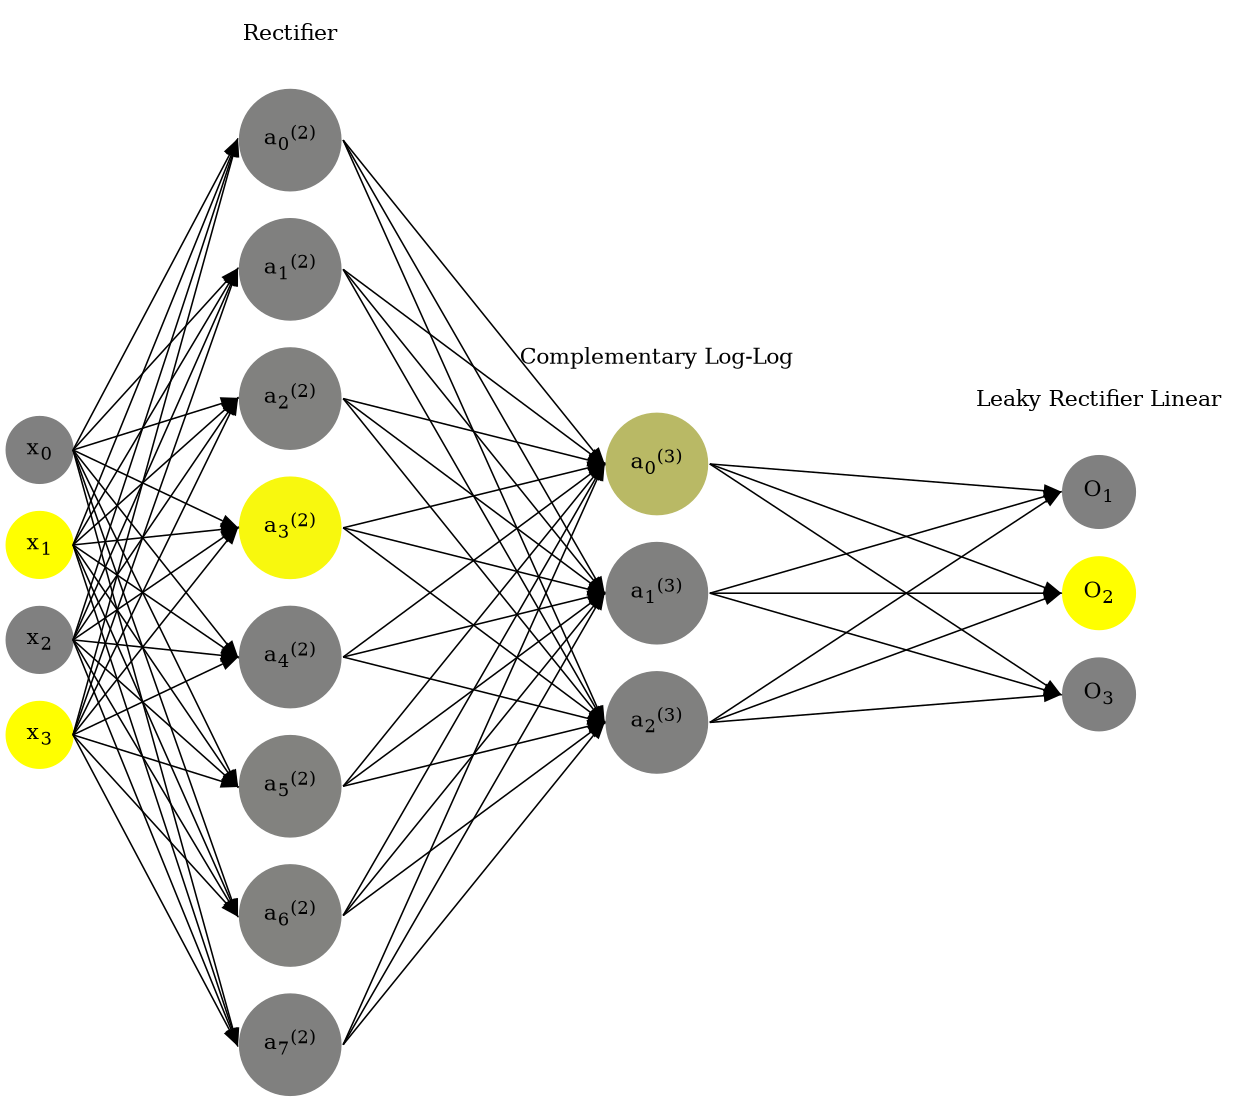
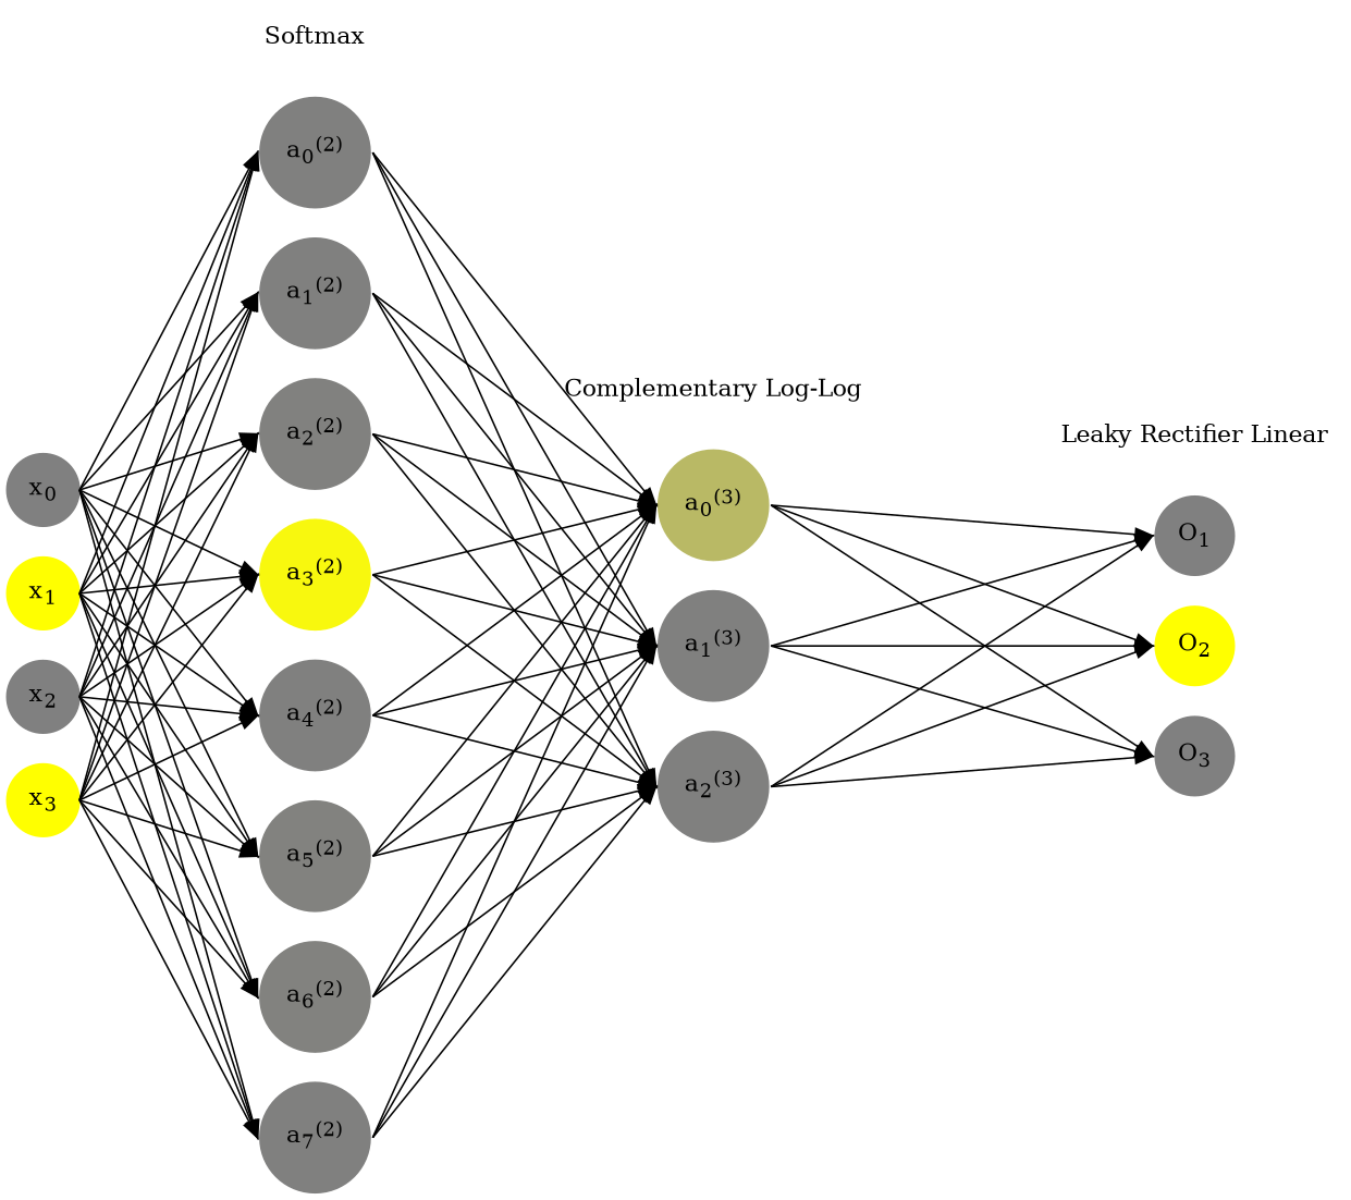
  digraph {
    rankdir=LR
    ranksep=1.4
    splines=false
    node [color="0.1667, 0.0, 0.5" fillcolor="0.1667, 0.0, 0.5" shape=circle style=filled]
    edge [headport=w style=solid tailport=e]
    n1 [label=<x<sub>0</sub>>]
    n2 [color="0.1667, 1.0, 1.0" fillcolor="0.1667, 1.0, 1.0" label=<x<sub>1</sub>>]
    n3 [label=<x<sub>2</sub>>]
    n4 [color="0.1667, 1.0, 1.0" fillcolor="0.1667, 1.0, 1.0" label=<x<sub>3</sub>>]
    n5 [color="0.1667, 0.000147, 0.500073" fillcolor="0.1667, 0.000147, 0.500073" label=<a<sub>0</sub><sup>(2)</sup>>]
    n6 [color="0.1667, 0.005357, 0.502679" fillcolor="0.1667, 0.005357, 0.502679" label=<a<sub>1</sub><sup>(2)</sup>>]
    n7 [color="0.1667, 0.008726, 0.504363" fillcolor="0.1667, 0.008726, 0.504363" label=<a<sub>2</sub><sup>(2)</sup>>]
    n8 [color="0.1667, 0.943568, 0.971784" fillcolor="0.1667, 0.943568, 0.971784" label=<a<sub>3</sub><sup>(2)</sup>>]
    n9 [color="0.1667, 0.001457, 0.500729" fillcolor="0.1667, 0.001457, 0.500729" label=<a<sub>4</sub><sup>(2)</sup>>]
    n10 [color="0.1667, 0.016074, 0.508037" fillcolor="0.1667, 0.016074, 0.508037" label=<a<sub>5</sub><sup>(2)</sup>>]
    n11 [color="0.1667, 0.023378, 0.511689" fillcolor="0.1667, 0.023378, 0.511689" label=<a<sub>6</sub><sup>(2)</sup>>]
    n12 [color="0.1667, 0.001293, 0.500647" fillcolor="0.1667, 0.001293, 0.500647" label=<a<sub>7</sub><sup>(2)</sup>>]
    n13 [color="0.1667, 0.451232, 0.725616" fillcolor="0.1667, 0.451232, 0.725616" label=<a<sub>0</sub><sup>(3)</sup>>]
    n14 [color="0.1667, 0.001570, 0.500785" fillcolor="0.1667, 0.001570, 0.500785" label=<a<sub>1</sub><sup>(3)</sup>>]
    n15 [color="0.1667, 0.001959, 0.500980" fillcolor="0.1667, 0.001959, 0.500980" label=<a<sub>2</sub><sup>(3)</sup>>]
    n16 [label=<O<sub>1</sub>>]
    n17 [color="0.1667, 1.0, 1.0" fillcolor="0.1667, 1.0, 1.0" label=<O<sub>2</sub>>]
    n18 [label=<O<sub>3</sub>>]
-   n19 [label=Rectifier shape=plaintext color="" fillcolor="" style=""]
+   n19 [label=Softmax shape=plaintext color="" fillcolor="" style=""]
    n20 [label="Complementary Log-Log" shape=plaintext color="" fillcolor="" style=""]
    n21 [label="Leaky Rectifier Linear" shape=plaintext color="" fillcolor="" style=""]
    subgraph sub_1 {
      n1
    }
    subgraph sub_2 {
      n2
    }
    subgraph sub_3 {
      n3
    }
    subgraph sub_4 {
      n4
    }
    subgraph sub_5 {
      n5
    }
    subgraph sub_6 {
      n6
    }
    subgraph sub_7 {
      n7
    }
    subgraph sub_8 {
      n8
    }
    subgraph sub_9 {
      n9
    }
    subgraph sub_10 {
      n10
    }
    subgraph sub_11 {
      n11
    }
    subgraph sub_12 {
      n12
    }
    subgraph sub_13 {
      n13
    }
    subgraph sub_14 {
      n14
    }
    subgraph sub_15 {
      n15
    }
    subgraph sub_16 {
      n16
    }
    subgraph sub_17 {
      n17
    }
    subgraph sub_18 {
      n18
    }
    subgraph sub_19 {
      rank=same
      n1
      n2
      n3
      n4
    }
    subgraph sub_20 {
      rank=same
      n5
      n6
      n7
      n8
      n9
      n10
      n11
      n12
    }
    subgraph sub_21 {
      rank=same
      n13
      n14
      n15
    }
    subgraph sub_22 {
      rank=same
      n16
      n17
      n18
    }
    subgraph sub_23 {
      rank=same
      n5
      n19
    }
    subgraph sub_24 {
      rank=same
      n13
      n20
    }
    subgraph sub_25 {
      rank=same
      n16
      n21
    }
    n1 -> n2 [style=invis]
    n1 -> n5
    n1 -> n6
    n1 -> n7
    n1 -> n8
    n1 -> n9
    n1 -> n10
    n1 -> n11
    n1 -> n12
    n2 -> n3 [style=invis]
    n2 -> n5
    n2 -> n6
    n2 -> n7
    n2 -> n8
    n2 -> n9
    n2 -> n10
    n2 -> n11
    n2 -> n12
    n3 -> n4 [style=invis]
    n3 -> n5
    n3 -> n6
    n3 -> n7
    n3 -> n8
    n3 -> n9
    n3 -> n10
    n3 -> n11
    n3 -> n12
    n4 -> n5
    n4 -> n6
    n4 -> n7
    n4 -> n8
    n4 -> n9
    n4 -> n10
    n4 -> n11
    n4 -> n12
    n5 -> n6 [style=invis]
    n5 -> n13
    n5 -> n14
    n5 -> n15
    n6 -> n7 [style=invis]
    n6 -> n13
    n6 -> n14
    n6 -> n15
    n7 -> n8 [style=invis]
    n7 -> n13
    n7 -> n14
    n7 -> n15
    n8 -> n9 [style=invis]
    n8 -> n13
    n8 -> n14
    n8 -> n15
    n9 -> n10 [style=invis]
    n9 -> n13
    n9 -> n14
    n9 -> n15
    n10 -> n11 [style=invis]
    n10 -> n13
    n10 -> n14
    n10 -> n15
    n11 -> n12 [style=invis]
    n11 -> n13
    n11 -> n14
    n11 -> n15
    n12 -> n13
    n12 -> n14
    n12 -> n15
    n13 -> n14 [style=invis]
    n13 -> n16
    n13 -> n17
    n13 -> n18
    n14 -> n15 [style=invis]
    n14 -> n16
    n14 -> n17
    n14 -> n18
    n15 -> n16
    n15 -> n17
    n15 -> n18
    n16 -> n17 [style=invis]
    n17 -> n18 [style=invis]
    n19 -> n5 [style=invis]
    n20 -> n13 [style=invis]
    n21 -> n16 [style=invis]
  }
